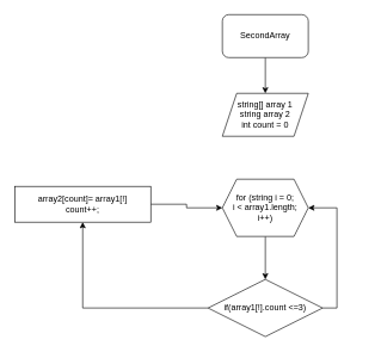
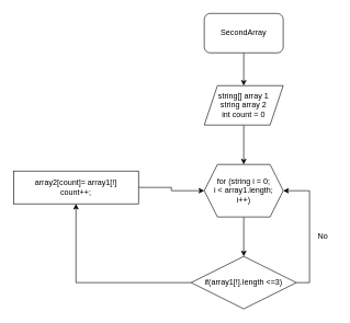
  <mxCell id="0" />
  <mxCell id="1" parent="0" />
  <mxCell id="2" style="edgeStyle=orthogonalEdgeStyle;rounded=0;orthogonalLoop=1;jettySize=auto;html=1;exitX=0.5;exitY=1;exitDx=0;exitDy=0;" edge="1" parent="1" source="3" target="5"><mxGeometry relative="1" as="geometry" /></mxCell>
  <mxCell id="3" value="SecondArray" style="rounded=1;whiteSpace=wrap;html=1;" vertex="1" parent="1"><mxGeometry x="310" y="20" width="120" height="60" as="geometry" /></mxCell>
+ <mxCell id="4" style="edgeStyle=orthogonalEdgeStyle;rounded=0;orthogonalLoop=1;jettySize=auto;html=1;exitX=0.5;exitY=1;exitDx=0;exitDy=0;" edge="1" parent="1" source="5" target="7"><mxGeometry relative="1" as="geometry" /></mxCell>
  <mxCell id="5" value="string[] array 1&lt;br&gt;string array 2&lt;br&gt;int count = 0" style="shape=parallelogram;perimeter=parallelogramPerimeter;whiteSpace=wrap;html=1;fixedSize=1;" vertex="1" parent="1"><mxGeometry x="310" y="130" width="120" height="60" as="geometry" /></mxCell>
  <mxCell id="6" style="edgeStyle=orthogonalEdgeStyle;rounded=0;orthogonalLoop=1;jettySize=auto;html=1;exitX=0.5;exitY=1;exitDx=0;exitDy=0;entryX=0.5;entryY=0;entryDx=0;entryDy=0;" edge="1" parent="1" source="7" target="10"><mxGeometry relative="1" as="geometry" /></mxCell>
  <mxCell id="7" value="for (string i = 0;&lt;br&gt;i &amp;lt; array1.length;&lt;br&gt;i++)" style="shape=hexagon;perimeter=hexagonPerimeter2;whiteSpace=wrap;html=1;fixedSize=1;" vertex="1" parent="1"><mxGeometry x="310" y="250" width="120" height="80" as="geometry" /></mxCell>
  <mxCell id="8" style="edgeStyle=orthogonalEdgeStyle;rounded=0;orthogonalLoop=1;jettySize=auto;html=1;exitX=1;exitY=0.5;exitDx=0;exitDy=0;entryX=1;entryY=0.5;entryDx=0;entryDy=0;" edge="1" parent="1" source="10" target="7"><mxGeometry relative="1" as="geometry" /></mxCell>
  <mxCell id="9" style="edgeStyle=orthogonalEdgeStyle;rounded=0;orthogonalLoop=1;jettySize=auto;html=1;exitX=0;exitY=0.5;exitDx=0;exitDy=0;entryX=0.5;entryY=1;entryDx=0;entryDy=0;" edge="1" parent="1" source="10" target="12"><mxGeometry relative="1" as="geometry" /></mxCell>
- <mxCell id="10" value="if(array1[!].count &amp;lt;=3)" style="rhombus;whiteSpace=wrap;html=1;" vertex="1" parent="1"><mxGeometry x="290" y="390" width="160" height="80" as="geometry" /></mxCell>
+ <mxCell id="10" value="if(array1[!].length &amp;lt;=3)" style="rhombus;whiteSpace=wrap;html=1;" vertex="1" parent="1"><mxGeometry x="290" y="390" width="160" height="80" as="geometry" /></mxCell>
  <mxCell id="11" style="edgeStyle=orthogonalEdgeStyle;rounded=0;orthogonalLoop=1;jettySize=auto;html=1;exitX=1;exitY=0.5;exitDx=0;exitDy=0;" edge="1" parent="1" source="12" target="7"><mxGeometry relative="1" as="geometry" /></mxCell>
  <mxCell id="12" value="array2[count]= array1[!]&lt;br&gt;count++;" style="rounded=0;whiteSpace=wrap;html=1;" vertex="1" parent="1"><mxGeometry x="20" y="260" width="190" height="50" as="geometry" /></mxCell>
+ <mxCell id="13" value="No" style="text;html=1;align=center;verticalAlign=middle;resizable=0;points=[];autosize=1;strokeColor=none;fillColor=none;" vertex="1" parent="1"><mxGeometry x="470" y="345" width="40" height="30" as="geometry" /></mxCell>
